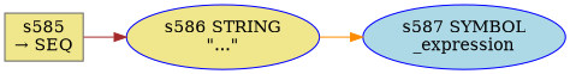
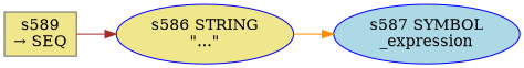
  digraph {
    rankdir=LR
    node [style=filled fillcolor=khaki color=blue]
    edge [arrowhead=normal]
-   n1 [fixedsize=false label="s585\n&rarr; SEQ" peripheries=1 shape=record color=gray40]
+   n1 [fixedsize=false label="s589\n&rarr; SEQ" peripheries=1 shape=record color=gray40]
    n2 [label="s586 STRING\n\"...\""]
    n3 [label="s587 SYMBOL\n_expression" fillcolor=lightblue]
    n1 -> n2 [color=brown]
    n2 -> n3 [color=darkorange]
  }
